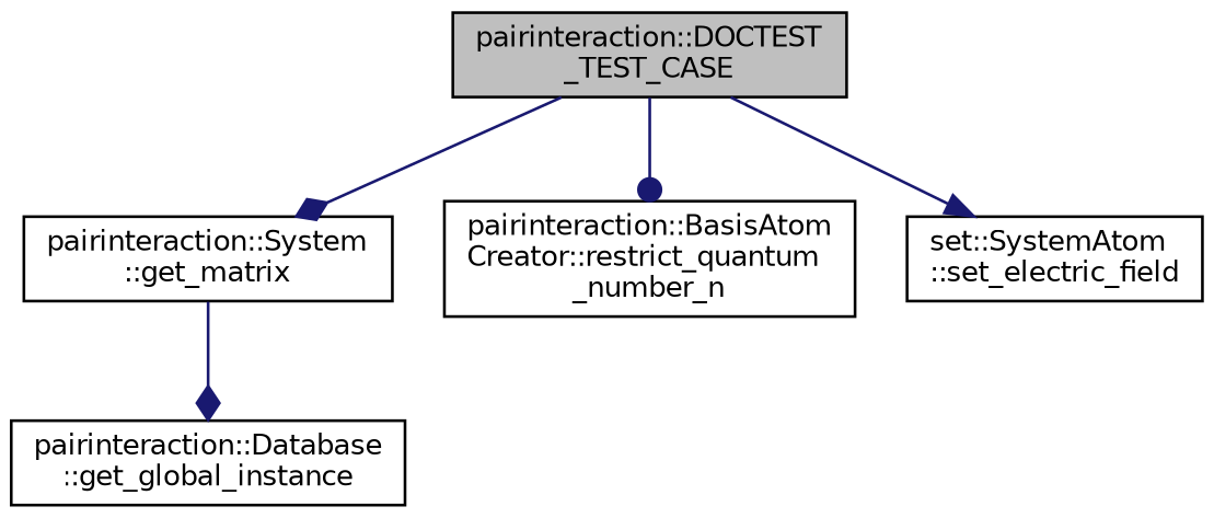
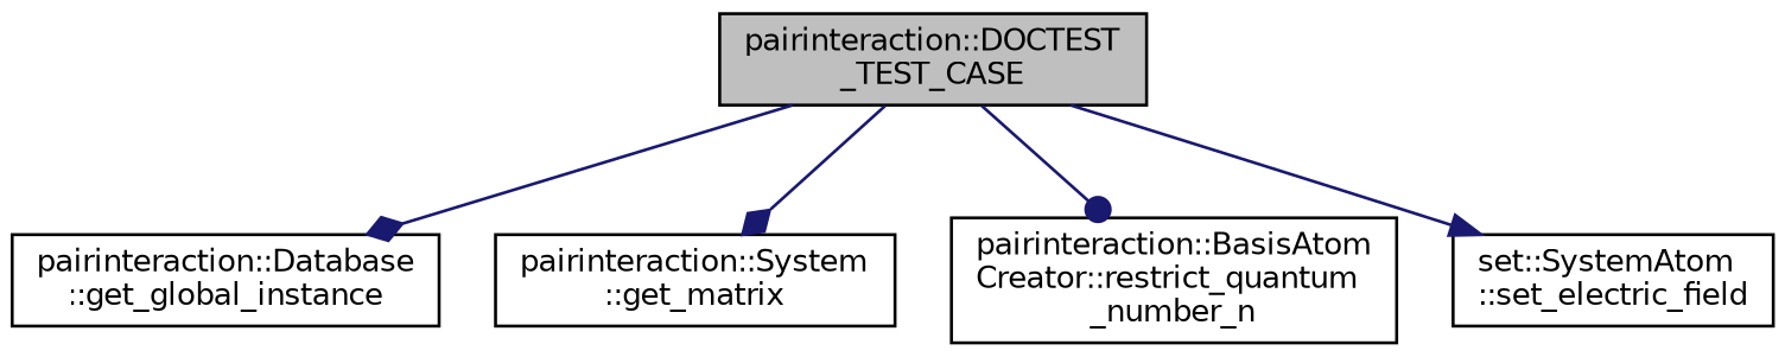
  digraph {
    rankdir=TB
    node [color=black fontname=Helvetica fontsize=10 shape=record]
    edge [arrowhead=diamond color=midnightblue fontname=Helvetica fontsize=10 labelfontname=Helvetica labelfontsize=10 style=solid]
    n1 [fillcolor=grey75 fontcolor=black height=0.2 label="pairinteraction::DOCTEST\l_TEST_CASE" style=filled width=0.4]
    n2 [height=0.2 label="pairinteraction::Database\l::get_global_instance" width=0.4]
    n3 [height=0.2 label="pairinteraction::System\l::get_matrix" width=0.4]
    n4 [height=0.2 label="pairinteraction::BasisAtom\lCreator::restrict_quantum\l_number_n" width=0.4]
    n5 [height=0.2 label="set::SystemAtom\l::set_electric_field" width=0.4]
-   n3 -> n2
+   n1 -> n2
    n1 -> n3
    n1 -> n4 [arrowhead=dot]
    n1 -> n5 [arrowhead=normal]
  }
